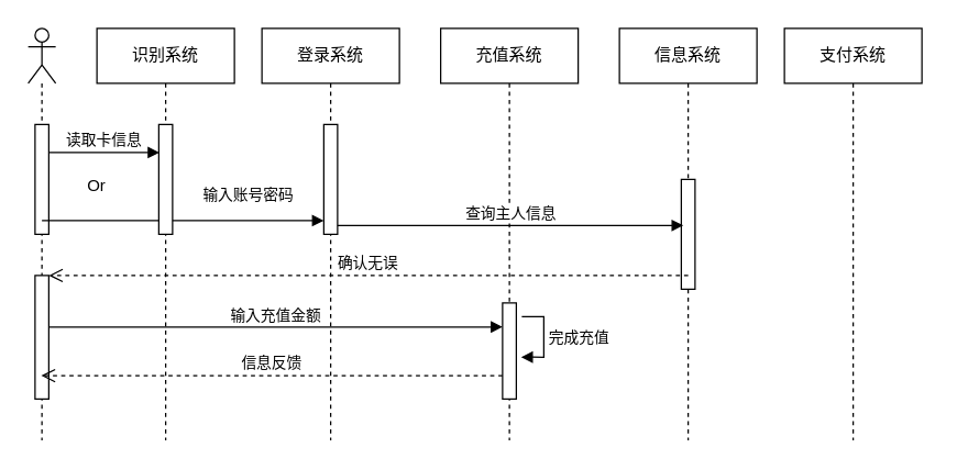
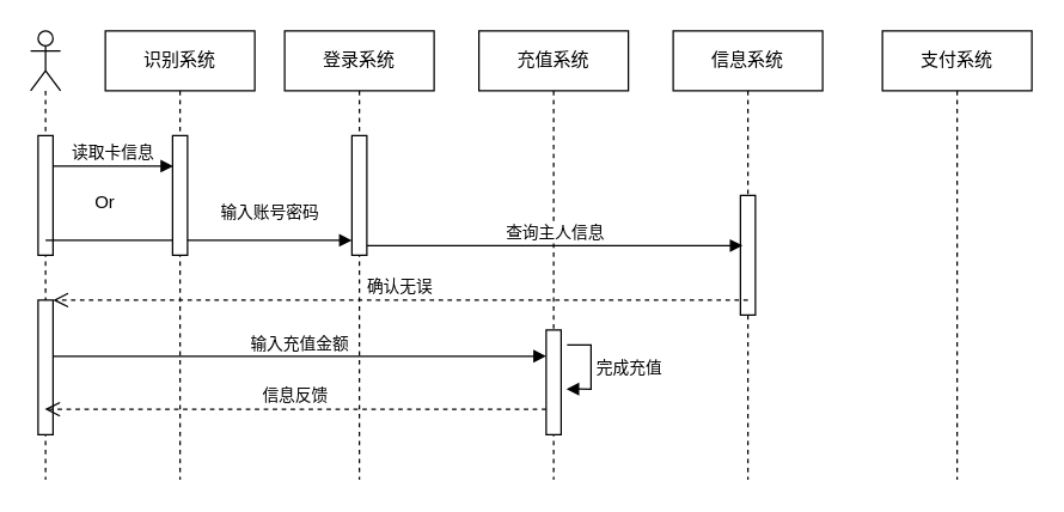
  <mxCell id="0" />
  <mxCell id="1" parent="0" />
  <mxCell id="2" value="" style="shape=umlLifeline;participant=umlActor;perimeter=lifelinePerimeter;whiteSpace=wrap;html=1;container=1;collapsible=0;recursiveResize=0;verticalAlign=top;spacingTop=36;outlineConnect=0;" vertex="1" parent="1"><mxGeometry x="20" y="20" width="20" height="300" as="geometry" /></mxCell>
  <mxCell id="3" value="" style="html=1;points=[];perimeter=orthogonalPerimeter;" vertex="1" parent="2"><mxGeometry x="5" y="70" width="10" height="80" as="geometry" /></mxCell>
  <mxCell id="4" value="输入账号密码" style="html=1;verticalAlign=bottom;endArrow=block;rounded=0;" edge="1" parent="2" target="7"><mxGeometry x="0.463" y="10" width="80" relative="1" as="geometry"><mxPoint x="10" y="140" as="sourcePoint" /><mxPoint x="90" y="140" as="targetPoint" /><mxPoint as="offset" /></mxGeometry></mxCell>
  <mxCell id="5" value="" style="html=1;points=[];perimeter=orthogonalPerimeter;" vertex="1" parent="2"><mxGeometry x="5" y="180" width="10" height="90" as="geometry" /></mxCell>
  <mxCell id="6" value="登录系统" style="shape=umlLifeline;perimeter=lifelinePerimeter;whiteSpace=wrap;html=1;container=1;collapsible=0;recursiveResize=0;outlineConnect=0;" vertex="1" parent="1"><mxGeometry x="190" y="20" width="100" height="300" as="geometry" /></mxCell>
  <mxCell id="7" value="" style="html=1;points=[];perimeter=orthogonalPerimeter;" vertex="1" parent="6"><mxGeometry x="45" y="70" width="10" height="80" as="geometry" /></mxCell>
- <mxCell id="8" value="支付系统" style="shape=umlLifeline;perimeter=lifelinePerimeter;whiteSpace=wrap;html=1;container=1;collapsible=0;recursiveResize=0;outlineConnect=0;" vertex="1" parent="1"><mxGeometry x="570" y="20" width="100" height="300" as="geometry" /></mxCell>
+ <mxCell id="8" value="支付系统" style="shape=umlLifeline;perimeter=lifelinePerimeter;whiteSpace=wrap;html=1;container=1;collapsible=0;recursiveResize=0;outlineConnect=0;" vertex="1" parent="1"><mxGeometry x="590" y="20" width="100" height="300" as="geometry" /></mxCell>
  <mxCell id="9" value="充值系统" style="shape=umlLifeline;perimeter=lifelinePerimeter;whiteSpace=wrap;html=1;container=1;collapsible=0;recursiveResize=0;outlineConnect=0;" vertex="1" parent="1"><mxGeometry x="320" y="20" width="100" height="300" as="geometry" /></mxCell>
  <mxCell id="10" value="" style="html=1;points=[];perimeter=orthogonalPerimeter;" vertex="1" parent="9"><mxGeometry x="45" y="200" width="10" height="70" as="geometry" /></mxCell>
  <mxCell id="11" value="完成充值" style="edgeStyle=orthogonalEdgeStyle;html=1;align=left;spacingLeft=2;endArrow=block;rounded=0;entryX=1.35;entryY=0.564;entryDx=0;entryDy=0;entryPerimeter=0;" edge="1" target="10" parent="9"><mxGeometry relative="1" as="geometry"><mxPoint x="59" y="210" as="sourcePoint" /><Array as="points"><mxPoint x="75" y="210" /><mxPoint x="75" y="240" /></Array></mxGeometry></mxCell>
  <mxCell id="12" value="信息系统" style="shape=umlLifeline;perimeter=lifelinePerimeter;whiteSpace=wrap;html=1;container=1;collapsible=0;recursiveResize=0;outlineConnect=0;" vertex="1" parent="1"><mxGeometry x="450" y="20" width="100" height="300" as="geometry" /></mxCell>
  <mxCell id="13" value="" style="html=1;points=[];perimeter=orthogonalPerimeter;" vertex="1" parent="12"><mxGeometry x="45" y="110" width="10" height="80" as="geometry" /></mxCell>
  <mxCell id="14" value="识别系统" style="shape=umlLifeline;perimeter=lifelinePerimeter;whiteSpace=wrap;html=1;container=1;collapsible=0;recursiveResize=0;outlineConnect=0;" vertex="1" parent="1"><mxGeometry x="70" y="20" width="100" height="300" as="geometry" /></mxCell>
  <mxCell id="15" value="" style="html=1;points=[];perimeter=orthogonalPerimeter;" vertex="1" parent="14"><mxGeometry x="45" y="70" width="10" height="80" as="geometry" /></mxCell>
  <mxCell id="16" value="Or" style="text;html=1;strokeColor=none;fillColor=none;align=center;verticalAlign=middle;whiteSpace=wrap;rounded=0;" vertex="1" parent="14"><mxGeometry x="-30" y="100" width="60" height="30" as="geometry" /></mxCell>
  <mxCell id="17" value="读取卡信息" style="html=1;verticalAlign=bottom;endArrow=block;rounded=0;entryX=0.05;entryY=0.256;entryDx=0;entryDy=0;entryPerimeter=0;" edge="1" parent="1" source="3" target="15"><mxGeometry width="80" relative="1" as="geometry"><mxPoint x="50" y="120" as="sourcePoint" /><mxPoint x="110" y="110" as="targetPoint" /></mxGeometry></mxCell>
  <mxCell id="18" value="查询主人信息" style="html=1;verticalAlign=bottom;endArrow=block;rounded=0;entryX=0.15;entryY=0.419;entryDx=0;entryDy=0;entryPerimeter=0;" edge="1" parent="1" source="7" target="13"><mxGeometry width="80" relative="1" as="geometry"><mxPoint x="290" y="160" as="sourcePoint" /><mxPoint x="370" y="160" as="targetPoint" /></mxGeometry></mxCell>
  <mxCell id="19" value="确认无误" style="html=1;verticalAlign=bottom;endArrow=open;dashed=1;endSize=8;rounded=0;" edge="1" parent="1" target="5"><mxGeometry relative="1" as="geometry"><mxPoint x="500" y="200" as="sourcePoint" /><mxPoint x="420" y="200" as="targetPoint" /></mxGeometry></mxCell>
  <mxCell id="20" value="输入充值金额" style="html=1;verticalAlign=bottom;endArrow=block;rounded=0;" edge="1" parent="1" source="5"><mxGeometry width="80" relative="1" as="geometry"><mxPoint x="60" y="240" as="sourcePoint" /><mxPoint x="365" y="237.5" as="targetPoint" /></mxGeometry></mxCell>
  <mxCell id="21" value="信息反馈" style="html=1;verticalAlign=bottom;endArrow=open;dashed=1;endSize=8;rounded=0;exitX=0;exitY=0.757;exitDx=0;exitDy=0;exitPerimeter=0;" edge="1" parent="1" source="10" target="2"><mxGeometry relative="1" as="geometry"><mxPoint x="360" y="270" as="sourcePoint" /><mxPoint x="280" y="270" as="targetPoint" /></mxGeometry></mxCell>
